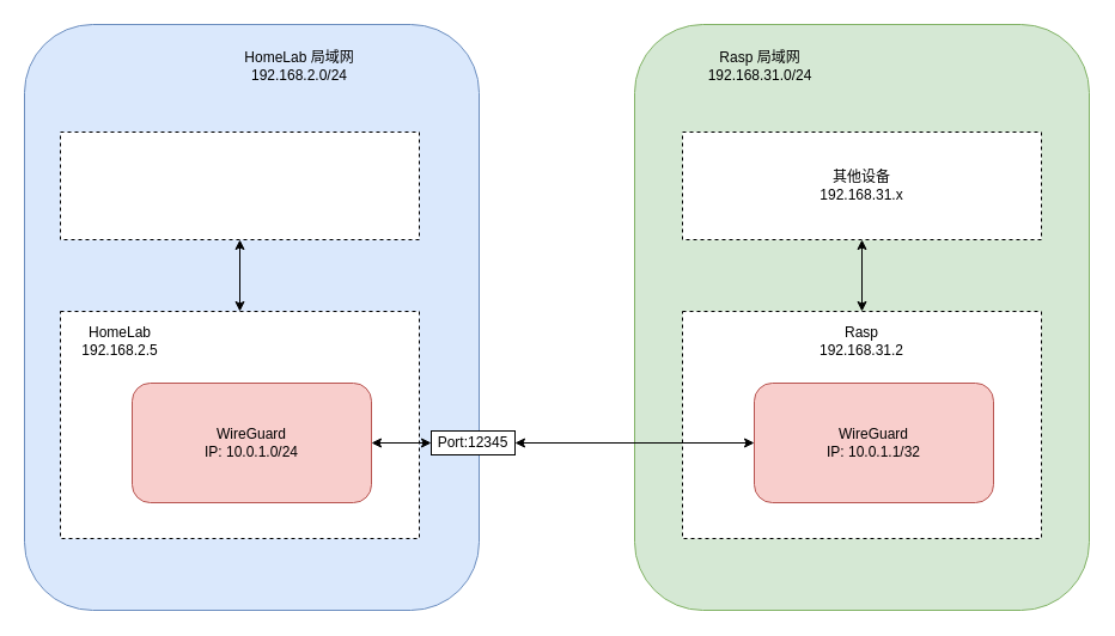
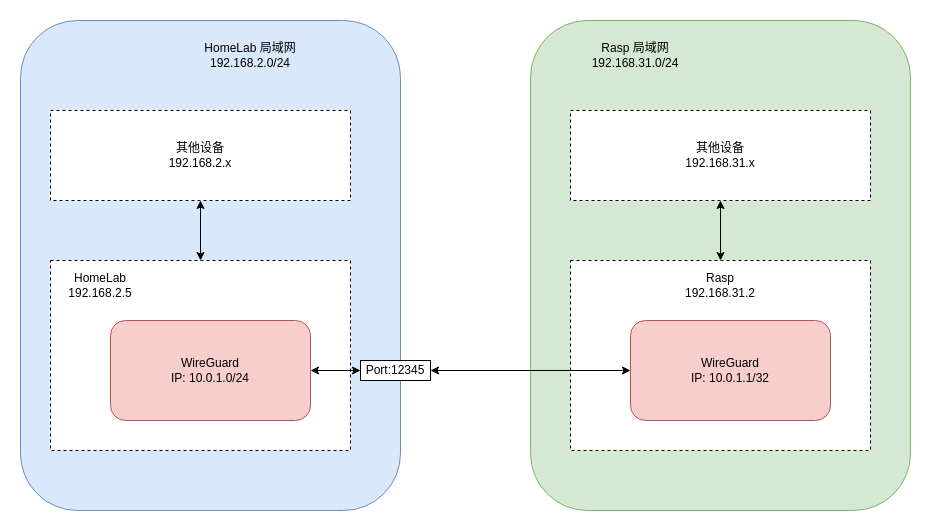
  <mxCell id="0" />
  <mxCell id="1" parent="0" />
  <mxCell id="2" value="" style="rounded=1;whiteSpace=wrap;html=1;fillColor=#d5e8d4;strokeColor=#82b366;" vertex="1" parent="1"><mxGeometry x="530" y="20" width="380" height="490" as="geometry" /></mxCell>
  <mxCell id="3" value="" style="rounded=1;whiteSpace=wrap;html=1;fillColor=#dae8fc;strokeColor=#6c8ebf;" vertex="1" parent="1"><mxGeometry x="20" y="20" width="380" height="490" as="geometry" /></mxCell>
  <mxCell id="4" value="" style="rounded=0;whiteSpace=wrap;html=1;dashed=1;" vertex="1" parent="1"><mxGeometry x="570" y="260" width="300" height="190" as="geometry" /></mxCell>
  <mxCell id="5" value="WireGuard&lt;br&gt;IP: 10.0.1.1/32" style="rounded=1;whiteSpace=wrap;html=1;fillColor=#f8cecc;strokeColor=#b85450;" vertex="1" parent="1"><mxGeometry x="630" y="320" width="200" height="100" as="geometry" /></mxCell>
  <mxCell id="6" value="Rasp&lt;br&gt;192.168.31.2" style="text;html=1;strokeColor=none;fillColor=none;align=center;verticalAlign=middle;whiteSpace=wrap;rounded=0;" vertex="1" parent="1"><mxGeometry x="690" y="270" width="60" height="30" as="geometry" /></mxCell>
  <mxCell id="7" value="" style="rounded=0;whiteSpace=wrap;html=1;dashed=1;" vertex="1" parent="1"><mxGeometry x="50" y="260" width="300" height="190" as="geometry" /></mxCell>
  <mxCell id="8" style="edgeStyle=orthogonalEdgeStyle;rounded=0;orthogonalLoop=1;jettySize=auto;html=1;startArrow=classic;startFill=1;" edge="1" parent="1" source="9" target="12"><mxGeometry relative="1" as="geometry" /></mxCell>
  <mxCell id="9" value="WireGuard&lt;br style=&quot;border-color: var(--border-color);&quot;&gt;IP: 10.0.1.0/24" style="rounded=1;whiteSpace=wrap;html=1;fillColor=#f8cecc;strokeColor=#b85450;" vertex="1" parent="1"><mxGeometry x="110" y="320" width="200" height="100" as="geometry" /></mxCell>
  <mxCell id="10" value="HomeLab&lt;br&gt;192.168.2.5" style="text;html=1;strokeColor=none;fillColor=none;align=center;verticalAlign=middle;whiteSpace=wrap;rounded=0;" vertex="1" parent="1"><mxGeometry x="70" y="270" width="60" height="30" as="geometry" /></mxCell>
  <mxCell id="11" style="edgeStyle=orthogonalEdgeStyle;rounded=0;orthogonalLoop=1;jettySize=auto;html=1;startArrow=classic;startFill=1;" edge="1" parent="1" source="12" target="5"><mxGeometry relative="1" as="geometry" /></mxCell>
  <mxCell id="12" value="Port:12345" style="rounded=0;whiteSpace=wrap;html=1;" vertex="1" parent="1"><mxGeometry x="360" y="360" width="70" height="20" as="geometry" /></mxCell>
  <mxCell id="13" value="HomeLab 局域网&lt;br&gt;192.168.2.0/24" style="text;html=1;strokeColor=none;fillColor=none;align=center;verticalAlign=middle;whiteSpace=wrap;rounded=0;" vertex="1" parent="1"><mxGeometry x="185" y="40" width="130" height="30" as="geometry" /></mxCell>
  <mxCell id="14" style="edgeStyle=orthogonalEdgeStyle;rounded=0;orthogonalLoop=1;jettySize=auto;html=1;startArrow=classic;startFill=1;" edge="1" parent="1" source="15" target="7"><mxGeometry relative="1" as="geometry" /></mxCell>
  <mxCell id="15" value="" style="rounded=0;whiteSpace=wrap;html=1;dashed=1;" vertex="1" parent="1"><mxGeometry x="50" y="110" width="300" height="90" as="geometry" /></mxCell>
+ <mxCell id="16" value="其他设备&lt;br&gt;192.168.2.x" style="text;html=1;strokeColor=none;fillColor=none;align=center;verticalAlign=middle;whiteSpace=wrap;rounded=0;" vertex="1" parent="1"><mxGeometry x="170" y="140" width="60" height="30" as="geometry" /></mxCell>
  <mxCell id="17" value="Rasp 局域网&lt;br&gt;192.168.31.0/24" style="text;html=1;strokeColor=none;fillColor=none;align=center;verticalAlign=middle;whiteSpace=wrap;rounded=0;" vertex="1" parent="1"><mxGeometry x="570" y="40" width="130" height="30" as="geometry" /></mxCell>
  <mxCell id="18" style="edgeStyle=orthogonalEdgeStyle;rounded=0;orthogonalLoop=1;jettySize=auto;html=1;startArrow=classic;startFill=1;" edge="1" parent="1" source="19" target="4"><mxGeometry relative="1" as="geometry" /></mxCell>
  <mxCell id="19" value="" style="rounded=0;whiteSpace=wrap;html=1;dashed=1;" vertex="1" parent="1"><mxGeometry x="570" y="110" width="300" height="90" as="geometry" /></mxCell>
  <mxCell id="20" value="其他设备&lt;br&gt;192.168.31.x" style="text;html=1;strokeColor=none;fillColor=none;align=center;verticalAlign=middle;whiteSpace=wrap;rounded=0;" vertex="1" parent="1"><mxGeometry x="690" y="140" width="60" height="30" as="geometry" /></mxCell>
